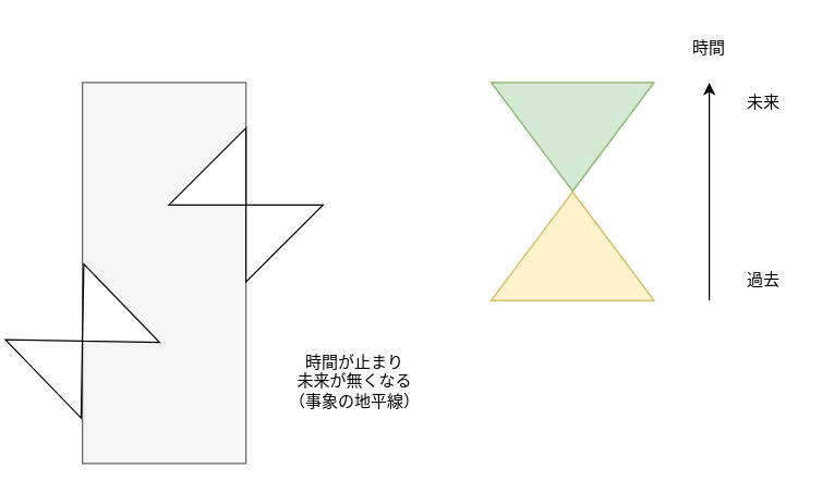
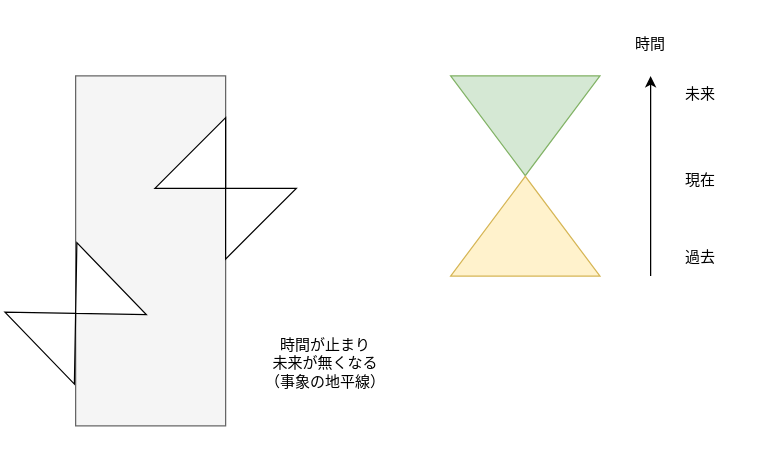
  <mxCell id="0" />
  <mxCell id="1" parent="0" />
  <mxCell id="2" value="" style="rounded=0;whiteSpace=wrap;html=1;fillColor=#f5f5f5;fontColor=#333333;strokeColor=#666666;" vertex="1" parent="1"><mxGeometry x="60" y="60" width="120" height="280" as="geometry" /></mxCell>
  <mxCell id="3" value="" style="shape=collate;whiteSpace=wrap;html=1;rotation=-45;" vertex="1" parent="1"><mxGeometry x="140" y="110" width="80" height="80" as="geometry" /></mxCell>
  <mxCell id="4" value="" style="shape=collate;whiteSpace=wrap;html=1;rotation=46;" vertex="1" parent="1"><mxGeometry x="20" y="210" width="80" height="80" as="geometry" /></mxCell>
- <mxCell id="5" value="時間が止まり&lt;div&gt;未来が無くなる&lt;/div&gt;&lt;div&gt;（事象の地平線）&lt;/div&gt;" style="text;html=1;align=center;verticalAlign=middle;whiteSpace=wrap;rounded=0;" vertex="1" parent="1"><mxGeometry x="200" y="250" width="120" height="60" as="geometry" /></mxCell>
+ <mxCell id="5" value="時間が止まり&lt;div&gt;未来が無くなる&lt;/div&gt;&lt;div&gt;（事象の地平線）&lt;/div&gt;" style="text;html=1;align=center;verticalAlign=middle;whiteSpace=wrap;rounded=0;" vertex="1" parent="1"><mxGeometry x="200" y="260" width="120" height="60" as="geometry" /></mxCell>
  <mxCell id="6" value="" style="group" vertex="1" connectable="0" parent="1"><mxGeometry x="360" y="60" width="119.47" height="160.18" as="geometry" /></mxCell>
  <mxCell id="7" value="" style="triangle;whiteSpace=wrap;html=1;rotation=90;fillColor=#d5e8d4;strokeColor=#82b366;" vertex="1" parent="6"><mxGeometry x="19.82" y="-19.82" width="79.83" height="119.47" as="geometry" /></mxCell>
  <mxCell id="8" value="" style="triangle;whiteSpace=wrap;html=1;rotation=-90;fillColor=#fff2cc;strokeColor=#d6b656;" vertex="1" parent="6"><mxGeometry x="19.82" y="60.53" width="79.83" height="119.47" as="geometry" /></mxCell>
  <mxCell id="9" value="" style="endArrow=classic;html=1;" edge="1" parent="1"><mxGeometry width="50" height="50" relative="1" as="geometry"><mxPoint x="520" y="220.18" as="sourcePoint" /><mxPoint x="520" y="60.18" as="targetPoint" /></mxGeometry></mxCell>
  <mxCell id="10" value="時間" style="text;html=1;align=center;verticalAlign=middle;whiteSpace=wrap;rounded=0;" vertex="1" parent="1"><mxGeometry x="490" y="20.18" width="60" height="30" as="geometry" /></mxCell>
+ <mxCell id="11" value="現在" style="text;html=1;align=center;verticalAlign=middle;whiteSpace=wrap;rounded=0;" vertex="1" parent="1"><mxGeometry x="530" y="129.12" width="60" height="30" as="geometry" /></mxCell>
  <mxCell id="12" value="過去" style="text;html=1;align=center;verticalAlign=middle;whiteSpace=wrap;rounded=0;" vertex="1" parent="1"><mxGeometry x="530" y="190" width="60" height="30" as="geometry" /></mxCell>
  <mxCell id="13" value="未来" style="text;html=1;align=center;verticalAlign=middle;whiteSpace=wrap;rounded=0;" vertex="1" parent="1"><mxGeometry x="530" y="60" width="60" height="30" as="geometry" /></mxCell>
